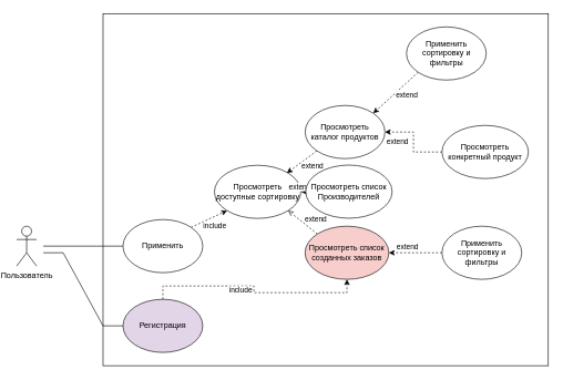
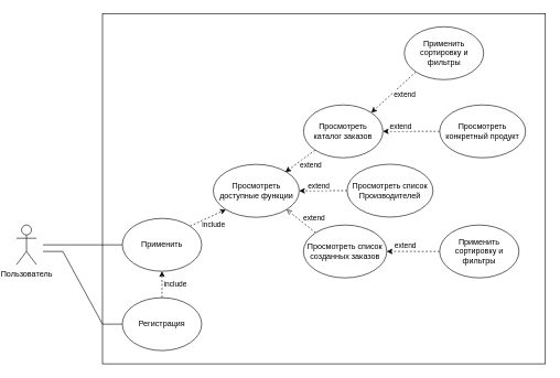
  <mxCell id="0" />
  <mxCell id="1" parent="0" />
  <mxCell id="2" value="" style="rounded=0;whiteSpace=wrap;html=1;fillColor=none;" vertex="1" parent="1"><mxGeometry x="150" y="20" width="670" height="530" as="geometry" /></mxCell>
  <mxCell id="3" style="edgeStyle=entityRelationEdgeStyle;rounded=0;orthogonalLoop=1;jettySize=auto;html=1;endArrow=none;endFill=0;" parent="1" target="7" edge="1"><mxGeometry relative="1" as="geometry"><mxPoint x="60" y="370" as="sourcePoint" /><Array as="points"><mxPoint x="80" y="360" /></Array></mxGeometry></mxCell>
  <mxCell id="4" value="Пользователь" style="shape=umlActor;verticalLabelPosition=bottom;verticalAlign=top;html=1;outlineConnect=0;" parent="1" vertex="1"><mxGeometry x="20" y="340" width="30" height="60" as="geometry" /></mxCell>
  <mxCell id="5" style="rounded=0;orthogonalLoop=1;jettySize=auto;html=1;exitX=1;exitY=0;exitDx=0;exitDy=0;entryX=0;entryY=1;entryDx=0;entryDy=0;dashed=1;" parent="1" source="7" target="20" edge="1"><mxGeometry relative="1" as="geometry"><mxPoint x="299.996" y="339.996" as="sourcePoint" /><mxPoint x="337" y="317" as="targetPoint" /></mxGeometry></mxCell>
  <mxCell id="6" value="include" style="edgeLabel;html=1;align=center;verticalAlign=middle;resizable=0;points=[];" vertex="1" connectable="0" parent="5"><mxGeometry x="-0.058" relative="1" as="geometry"><mxPoint x="10" y="10" as="offset" /></mxGeometry></mxCell>
  <mxCell id="7" value="Применить" style="ellipse;whiteSpace=wrap;html=1;" parent="1" vertex="1"><mxGeometry x="180" y="330" width="120" height="80" as="geometry" /></mxCell>
- <mxCell id="8" value="Просмотреть каталог продуктов" style="ellipse;whiteSpace=wrap;html=1;" parent="1" vertex="1"><mxGeometry x="454.14" y="158.28" width="120" height="80" as="geometry" /></mxCell>
+ <mxCell id="8" value="Просмотреть каталог заказов" style="ellipse;whiteSpace=wrap;html=1;" parent="1" vertex="1"><mxGeometry x="454.14" y="158.28" width="120" height="80" as="geometry" /></mxCell>
  <mxCell id="9" style="rounded=0;orthogonalLoop=1;jettySize=auto;html=1;exitX=0;exitY=1;exitDx=0;exitDy=0;entryX=1;entryY=0;entryDx=0;entryDy=0;dashed=1;" parent="1" source="8" edge="1"><mxGeometry relative="1" as="geometry"><mxPoint x="426.566" y="259.996" as="targetPoint" /></mxGeometry></mxCell>
  <mxCell id="10" value="extend" style="edgeLabel;html=1;align=center;verticalAlign=middle;resizable=0;points=[];" parent="9" vertex="1" connectable="0"><mxGeometry x="0.214" y="-2" relative="1" as="geometry"><mxPoint x="21" y="3" as="offset" /></mxGeometry></mxCell>
  <mxCell id="11" style="rounded=0;orthogonalLoop=1;jettySize=auto;html=1;exitX=0;exitY=1;exitDx=0;exitDy=0;entryX=1;entryY=0;entryDx=0;entryDy=0;dashed=1;" parent="1" source="13" target="8" edge="1"><mxGeometry relative="1" as="geometry"><mxPoint x="578.996" y="141.716" as="targetPoint" /></mxGeometry></mxCell>
  <mxCell id="12" value="extend" style="edgeLabel;html=1;align=center;verticalAlign=middle;resizable=0;points=[];" parent="11" vertex="1" connectable="0"><mxGeometry x="-0.1" relative="1" as="geometry"><mxPoint x="13" y="7" as="offset" /></mxGeometry></mxCell>
  <mxCell id="13" value="Применить сортировку и фильтры" style="ellipse;whiteSpace=wrap;html=1;" parent="1" vertex="1"><mxGeometry x="606.57" y="40" width="120" height="80" as="geometry" /></mxCell>
  <mxCell id="14" style="edgeStyle=orthogonalEdgeStyle;rounded=0;orthogonalLoop=1;jettySize=auto;html=1;exitX=0;exitY=0.5;exitDx=0;exitDy=0;entryX=1;entryY=0.5;entryDx=0;entryDy=0;dashed=1;" parent="1" source="16" target="8" edge="1"><mxGeometry relative="1" as="geometry"><mxPoint x="620" y="198.28" as="targetPoint" /></mxGeometry></mxCell>
  <mxCell id="15" value="extend" style="edgeLabel;html=1;align=center;verticalAlign=middle;resizable=0;points=[];" parent="14" vertex="1" connectable="0"><mxGeometry x="-0.138" y="2" relative="1" as="geometry"><mxPoint x="-23" y="-10" as="offset" /></mxGeometry></mxCell>
- <mxCell id="16" value="Просмотреть конкретный продукт" style="ellipse;whiteSpace=wrap;html=1;" parent="1" vertex="1"><mxGeometry x="660" y="188.28" width="130" height="80" as="geometry" /></mxCell>
- <mxCell id="17" value="include" style="edgeStyle=orthogonalEdgeStyle;rounded=0;orthogonalLoop=1;jettySize=auto;html=1;exitX=0.5;exitY=0;exitDx=0;exitDy=0;dashed=1;" edge="1" parent="1" source="18" target="26"><mxGeometry y="-20" relative="1" as="geometry"><mxPoint as="offset" /></mxGeometry></mxCell>
- <mxCell id="18" value="Регистрация" style="ellipse;whiteSpace=wrap;html=1;fillColor=#e1d5e7;" parent="1" vertex="1"><mxGeometry x="180" y="450" width="120" height="80" as="geometry" /></mxCell>
+ <mxCell id="16" value="Просмотреть конкретный продукт" style="ellipse;whiteSpace=wrap;html=1;" parent="1" vertex="1"><mxGeometry x="660" y="158.28" width="130" height="80" as="geometry" /></mxCell>
+ <mxCell id="17" value="include" style="edgeStyle=orthogonalEdgeStyle;rounded=0;orthogonalLoop=1;jettySize=auto;html=1;exitX=0.5;exitY=0;exitDx=0;exitDy=0;entryX=0.5;entryY=1;entryDx=0;entryDy=0;dashed=1;" edge="1" parent="1" source="18" target="7"><mxGeometry y="-20" relative="1" as="geometry"><mxPoint as="offset" /></mxGeometry></mxCell>
+ <mxCell id="18" value="Регистрация" style="ellipse;whiteSpace=wrap;html=1;" parent="1" vertex="1"><mxGeometry x="180" y="450" width="120" height="80" as="geometry" /></mxCell>
  <mxCell id="19" style="edgeStyle=entityRelationEdgeStyle;rounded=0;orthogonalLoop=1;jettySize=auto;html=1;endArrow=none;endFill=0;entryX=0;entryY=0.5;entryDx=0;entryDy=0;" parent="1" target="18" edge="1"><mxGeometry relative="1" as="geometry"><mxPoint x="60" y="380" as="sourcePoint" /><mxPoint x="190" y="380" as="targetPoint" /></mxGeometry></mxCell>
- <mxCell id="20" value="Просмотреть доступные сортировку" style="ellipse;whiteSpace=wrap;html=1;" parent="1" vertex="1"><mxGeometry x="317.57" y="248.28" width="130" height="80" as="geometry" /></mxCell>
+ <mxCell id="20" value="Просмотреть доступные функции" style="ellipse;whiteSpace=wrap;html=1;" parent="1" vertex="1"><mxGeometry x="317.57" y="248.28" width="130" height="80" as="geometry" /></mxCell>
  <mxCell id="21" style="edgeStyle=orthogonalEdgeStyle;rounded=0;orthogonalLoop=1;jettySize=auto;html=1;exitX=0;exitY=0.5;exitDx=0;exitDy=0;entryX=1;entryY=0.5;entryDx=0;entryDy=0;dashed=1;" parent="1" source="23" target="20" edge="1"><mxGeometry relative="1" as="geometry" /></mxCell>
  <mxCell id="22" value="extend" style="edgeLabel;html=1;align=center;verticalAlign=middle;resizable=0;points=[];" parent="21" vertex="1" connectable="0"><mxGeometry x="0.053" y="-2" relative="1" as="geometry"><mxPoint x="-6" y="-6" as="offset" /></mxGeometry></mxCell>
- <mxCell id="23" value="Просмотреть список Производителей" style="ellipse;whiteSpace=wrap;html=1;" parent="1" vertex="1"><mxGeometry x="455" y="248" width="130" height="80" as="geometry" /></mxCell>
+ <mxCell id="23" value="Просмотреть список Производителей" style="ellipse;whiteSpace=wrap;html=1;" parent="1" vertex="1"><mxGeometry x="520" y="248" width="130" height="80" as="geometry" /></mxCell>
  <mxCell id="24" style="rounded=0;orthogonalLoop=1;jettySize=auto;html=1;exitX=0;exitY=0;exitDx=0;exitDy=0;entryX=1;entryY=1;entryDx=0;entryDy=0;dashed=1;endArrow=open;" parent="1" source="26" target="20" edge="1"><mxGeometry relative="1" as="geometry" /></mxCell>
  <mxCell id="25" value="extend" style="edgeLabel;html=1;align=center;verticalAlign=middle;resizable=0;points=[];" vertex="1" connectable="0" parent="24"><mxGeometry x="0.161" y="-2" relative="1" as="geometry"><mxPoint x="22" as="offset" /></mxGeometry></mxCell>
- <mxCell id="26" value="Просмотреть список созданных заказов" style="ellipse;whiteSpace=wrap;html=1;fillColor=#f8cecc;" parent="1" vertex="1"><mxGeometry x="454" y="340" width="126" height="80" as="geometry" /></mxCell>
+ <mxCell id="26" value="Просмотреть список созданных заказов" style="ellipse;whiteSpace=wrap;html=1;" parent="1" vertex="1"><mxGeometry x="454" y="340" width="126" height="80" as="geometry" /></mxCell>
  <mxCell id="27" style="edgeStyle=orthogonalEdgeStyle;rounded=0;orthogonalLoop=1;jettySize=auto;html=1;exitX=0;exitY=0.5;exitDx=0;exitDy=0;entryX=1;entryY=0.5;entryDx=0;entryDy=0;dashed=1;" edge="1" parent="1" source="29" target="26"><mxGeometry relative="1" as="geometry" /></mxCell>
  <mxCell id="28" value="extend" style="edgeLabel;html=1;align=center;verticalAlign=middle;resizable=0;points=[];" vertex="1" connectable="0" parent="27"><mxGeometry x="0.05" y="4" relative="1" as="geometry"><mxPoint x="-11" y="-14" as="offset" /></mxGeometry></mxCell>
  <mxCell id="29" value="Применить сортировку и фильтры" style="ellipse;whiteSpace=wrap;html=1;" vertex="1" parent="1"><mxGeometry x="660" y="340" width="120" height="80" as="geometry" /></mxCell>
